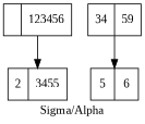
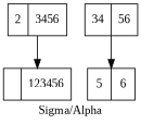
  digraph {
    fontname="Liberation Serif"
    label="Sigma/Alpha"
    node [fontname="Liberation Serif" shape=record]
    edge [fontname="Liberation Serif"]
    n1 [label="|123456"]
-   n2 [label="2|3455"]
-   n3 [label="34|59"]
+   n2 [label="2|3456"]
+   n3 [label="34|56"]
    n4 [label="5|6"]
-   n1 -> n2
+   n2 -> n1
    n3 -> n4
  }
